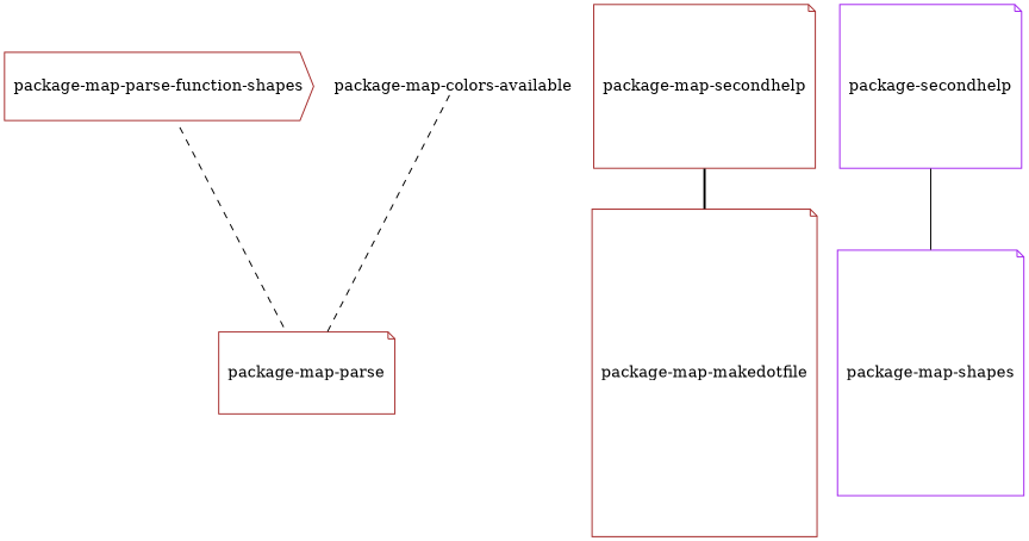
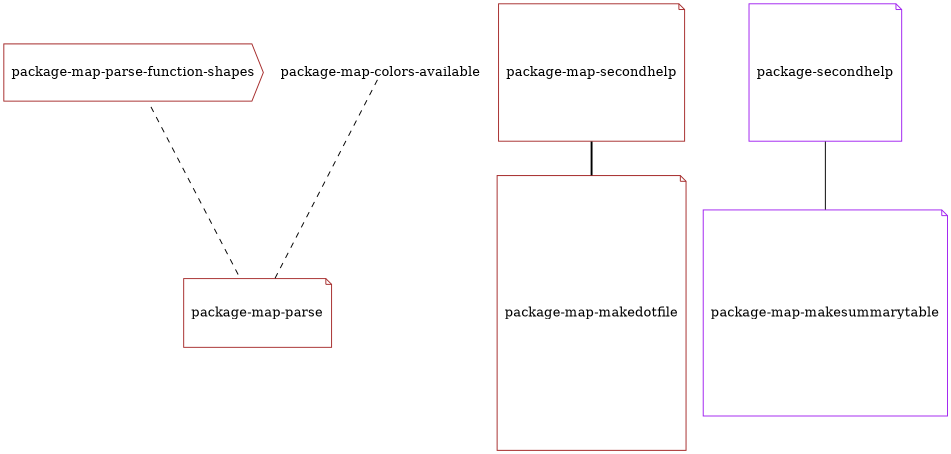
  strict graph {
    node [color=brown shape=note]
    edge [style=dashed]
    "package-map-parse" [height=1]
    "package-map-parse-function-shapes" [height=1 shape=cds]
    "package-map-makedotfile" [height=4]
    "package-map-secondhelp" [height=2]
-   "package-map-makesummarytable" [color=purple height=3 label="package-map-shapes"]
+   "package-map-makesummarytable" [color=purple height=3]
    "package-map-colors-available" [color=purple height=1 shape=plain]
    n7 [color=purple height=2 label="package-secondhelp"]
    "package-map-parse-function-shapes" -- "package-map-parse"
    "package-map-secondhelp" -- "package-map-makedotfile" [style=bold]
    "package-map-colors-available" -- "package-map-parse"
    n7 -- "package-map-makesummarytable" [style=solid]
  }
